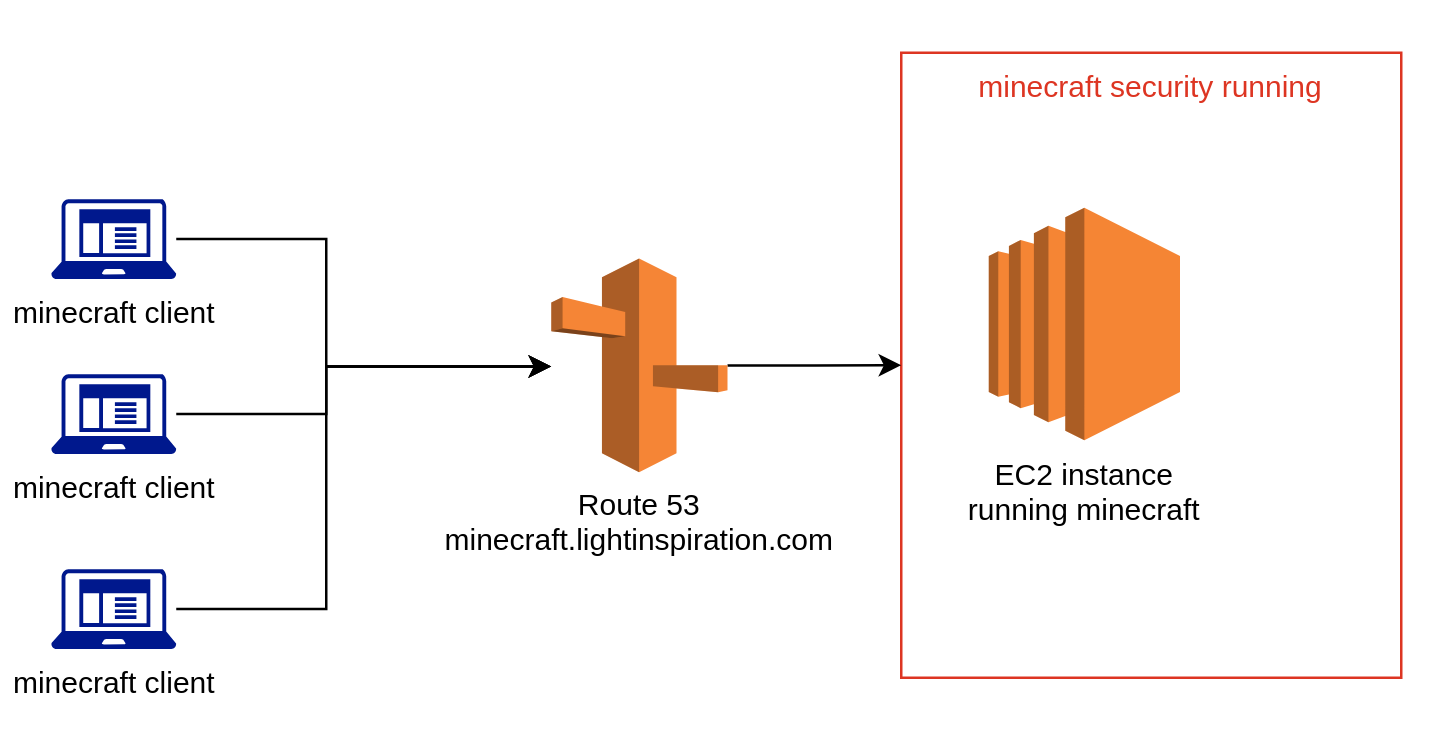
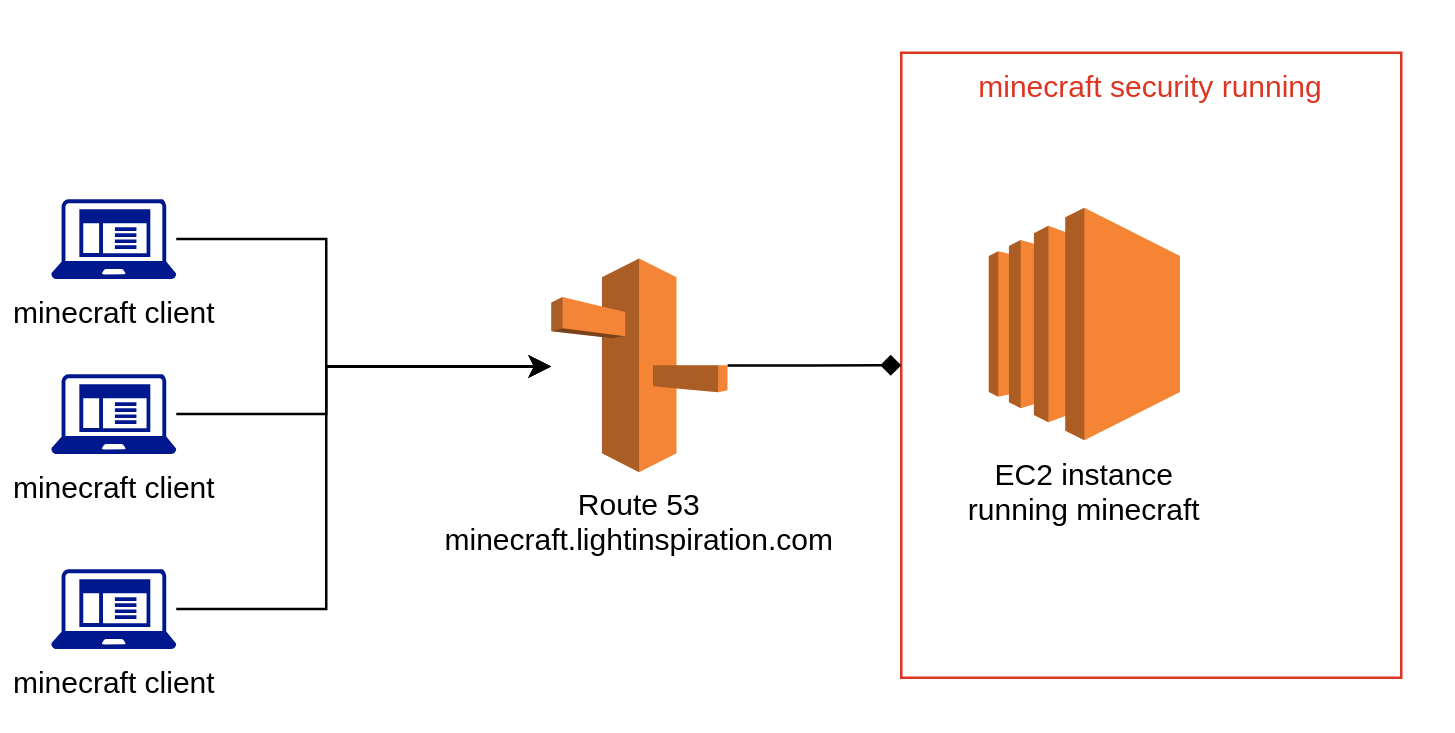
  <mxCell id="0" />
  <mxCell id="1" parent="0" />
  <mxCell id="2" value="minecraft security running" style="fillColor=none;strokeColor=#DD3522;verticalAlign=top;fontStyle=0;fontColor=#DD3522;" vertex="1" parent="1"><mxGeometry x="360" y="20.5" width="200" height="250" as="geometry" /></mxCell>
- <mxCell id="3" style="edgeStyle=orthogonalEdgeStyle;rounded=0;orthogonalLoop=1;jettySize=auto;html=1;" edge="1" parent="1" source="4" target="2"><mxGeometry relative="1" as="geometry" /></mxCell>
+ <mxCell id="3" style="edgeStyle=orthogonalEdgeStyle;rounded=0;orthogonalLoop=1;jettySize=auto;html=1;endArrow=diamond;" edge="1" parent="1" source="4" target="2"><mxGeometry relative="1" as="geometry" /></mxCell>
  <mxCell id="4" value="Route 53&lt;br&gt;minecraft.lightinspiration.com" style="outlineConnect=0;dashed=0;verticalLabelPosition=bottom;verticalAlign=top;align=center;html=1;shape=mxgraph.aws3.route_53;fillColor=#F58536;gradientColor=none;" vertex="1" parent="1"><mxGeometry x="220" y="102.75" width="70.5" height="85.5" as="geometry" /></mxCell>
  <mxCell id="5" value="EC2 instance&lt;br&gt;running minecraft" style="outlineConnect=0;dashed=0;verticalLabelPosition=bottom;verticalAlign=top;align=center;html=1;shape=mxgraph.aws3.ec2;fillColor=#F58534;gradientColor=none;" vertex="1" parent="1"><mxGeometry x="395" y="82.5" width="76.5" height="93" as="geometry" /></mxCell>
  <mxCell id="6" style="edgeStyle=orthogonalEdgeStyle;rounded=0;orthogonalLoop=1;jettySize=auto;html=1;" edge="1" parent="1" source="7" target="4"><mxGeometry relative="1" as="geometry"><Array as="points"><mxPoint x="130" y="95" /><mxPoint x="130" y="146" /></Array></mxGeometry></mxCell>
  <mxCell id="7" value="minecraft client" style="sketch=0;aspect=fixed;pointerEvents=1;shadow=0;dashed=0;html=1;strokeColor=none;labelPosition=center;verticalLabelPosition=bottom;verticalAlign=top;align=center;fillColor=#00188D;shape=mxgraph.mscae.enterprise.client_application" vertex="1" parent="1"><mxGeometry x="20" y="79" width="50" height="32" as="geometry" /></mxCell>
  <mxCell id="8" style="edgeStyle=orthogonalEdgeStyle;rounded=0;orthogonalLoop=1;jettySize=auto;html=1;" edge="1" parent="1" source="9" target="4"><mxGeometry relative="1" as="geometry"><Array as="points"><mxPoint x="130" y="165" /><mxPoint x="130" y="146" /></Array></mxGeometry></mxCell>
  <mxCell id="9" value="minecraft client" style="sketch=0;aspect=fixed;pointerEvents=1;shadow=0;dashed=0;html=1;strokeColor=none;labelPosition=center;verticalLabelPosition=bottom;verticalAlign=top;align=center;fillColor=#00188D;shape=mxgraph.mscae.enterprise.client_application" vertex="1" parent="1"><mxGeometry x="20" y="149" width="50" height="32" as="geometry" /></mxCell>
  <mxCell id="10" style="edgeStyle=orthogonalEdgeStyle;rounded=0;orthogonalLoop=1;jettySize=auto;html=1;" edge="1" parent="1" source="11" target="4"><mxGeometry relative="1" as="geometry"><Array as="points"><mxPoint x="130" y="243" /><mxPoint x="130" y="146" /></Array></mxGeometry></mxCell>
  <mxCell id="11" value="minecraft client" style="sketch=0;aspect=fixed;pointerEvents=1;shadow=0;dashed=0;html=1;strokeColor=none;labelPosition=center;verticalLabelPosition=bottom;verticalAlign=top;align=center;fillColor=#00188D;shape=mxgraph.mscae.enterprise.client_application" vertex="1" parent="1"><mxGeometry x="20" y="227" width="50" height="32" as="geometry" /></mxCell>
